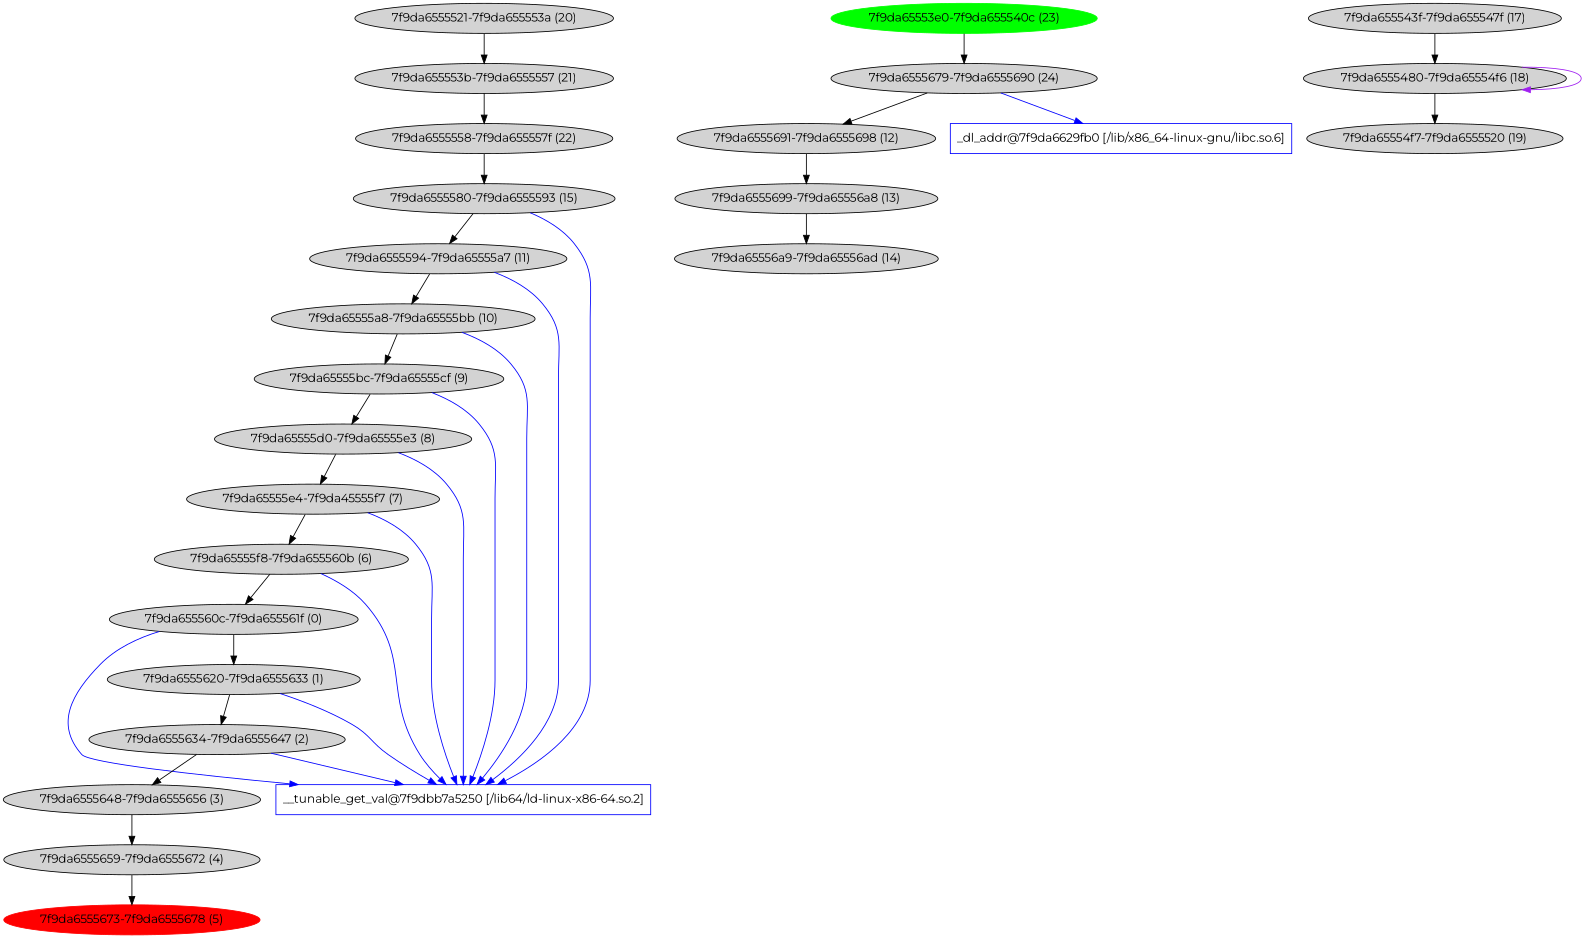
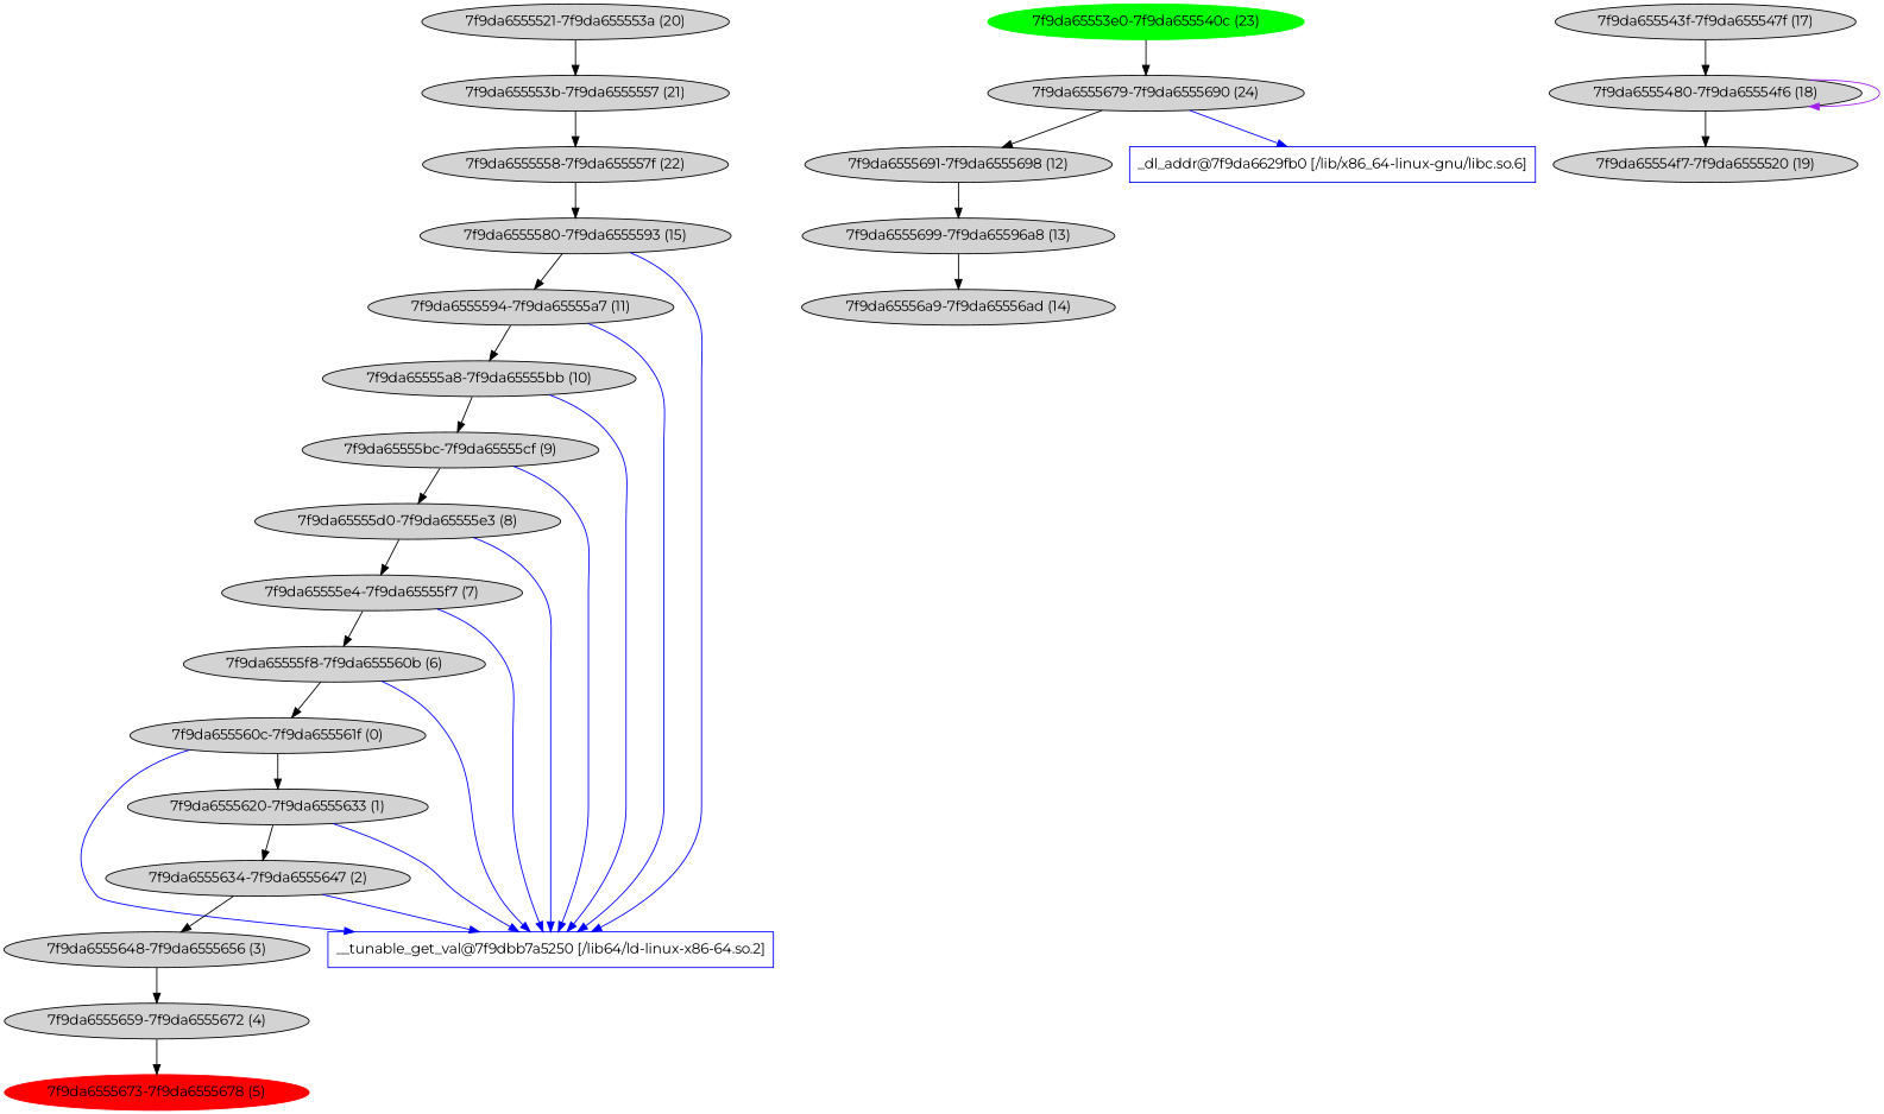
  digraph {
    fontname=Montserrat
    node [fontname=Montserrat style=filled]
    edge [fontname=Montserrat]
    n1 [label="7f9da655560c-7f9da655561f (0)"]
    n2 [label="7f9da6555620-7f9da6555633 (1)"]
    n3 [color=blue label="__tunable_get_val@7f9dbb7a5250 [/lib64/ld-linux-x86-64.so.2]" shape=rectangle style=""]
    n4 [label="7f9da6555634-7f9da6555647 (2)"]
    n5 [label="7f9da6555648-7f9da6555656 (3)"]
    n6 [label="7f9da6555659-7f9da6555672 (4)"]
    n7 [color=red label="7f9da6555673-7f9da6555678 (5)"]
    n8 [label="7f9da65555f8-7f9da655560b (6)"]
-   n9 [label="7f9da65555e4-7f9da45555f7 (7)"]
+   n9 [label="7f9da65555e4-7f9da65555f7 (7)"]
    n10 [label="7f9da65555d0-7f9da65555e3 (8)"]
    n11 [label="7f9da65555bc-7f9da65555cf (9)"]
    n12 [label="7f9da65555a8-7f9da65555bb (10)"]
    n13 [label="7f9da6555594-7f9da65555a7 (11)"]
    n14 [label="7f9da6555691-7f9da6555698 (12)"]
-   n15 [label="7f9da6555699-7f9da65556a8 (13)"]
+   n15 [label="7f9da6555699-7f9da65596a8 (13)"]
    n16 [label="7f9da65556a9-7f9da65556ad (14)"]
    n17 [label="7f9da6555580-7f9da6555593 (15)"]
    n18 [label="7f9da655543f-7f9da655547f (17)"]
    n19 [label="7f9da6555480-7f9da65554f6 (18)"]
    n20 [label="7f9da65554f7-7f9da6555520 (19)"]
    n21 [label="7f9da6555521-7f9da655553a (20)"]
    n22 [label="7f9da655553b-7f9da6555557 (21)"]
    n23 [label="7f9da6555558-7f9da655557f (22)"]
    n24 [color=green label="7f9da65553e0-7f9da655540c (23)"]
    n25 [label="7f9da6555679-7f9da6555690 (24)"]
    n26 [color=blue label="_dl_addr@7f9da6629fb0 [/lib/x86_64-linux-gnu/libc.so.6]" shape=rectangle style=""]
    n1 -> n2
    n1 -> n3 [color=blue]
    n2 -> n3 [color=blue]
    n2 -> n4
    n4 -> n3 [color=blue]
    n4 -> n5
    n5 -> n6
    n6 -> n7
    n8 -> n1
    n8 -> n3 [color=blue]
    n9 -> n3 [color=blue]
    n9 -> n8
    n10 -> n3 [color=blue]
    n10 -> n9
    n11 -> n3 [color=blue]
    n11 -> n10
    n12 -> n3 [color=blue]
    n12 -> n11
    n13 -> n3 [color=blue]
    n13 -> n12
    n14 -> n15
    n15 -> n16
    n17 -> n3 [color=blue]
    n17 -> n13
    n18 -> n19
    n19 -> n19 [color=purple]
    n19 -> n20
    n21 -> n22
    n22 -> n23
    n23 -> n17
    n24 -> n25
    n25 -> n14
    n25 -> n26 [color=blue]
  }
